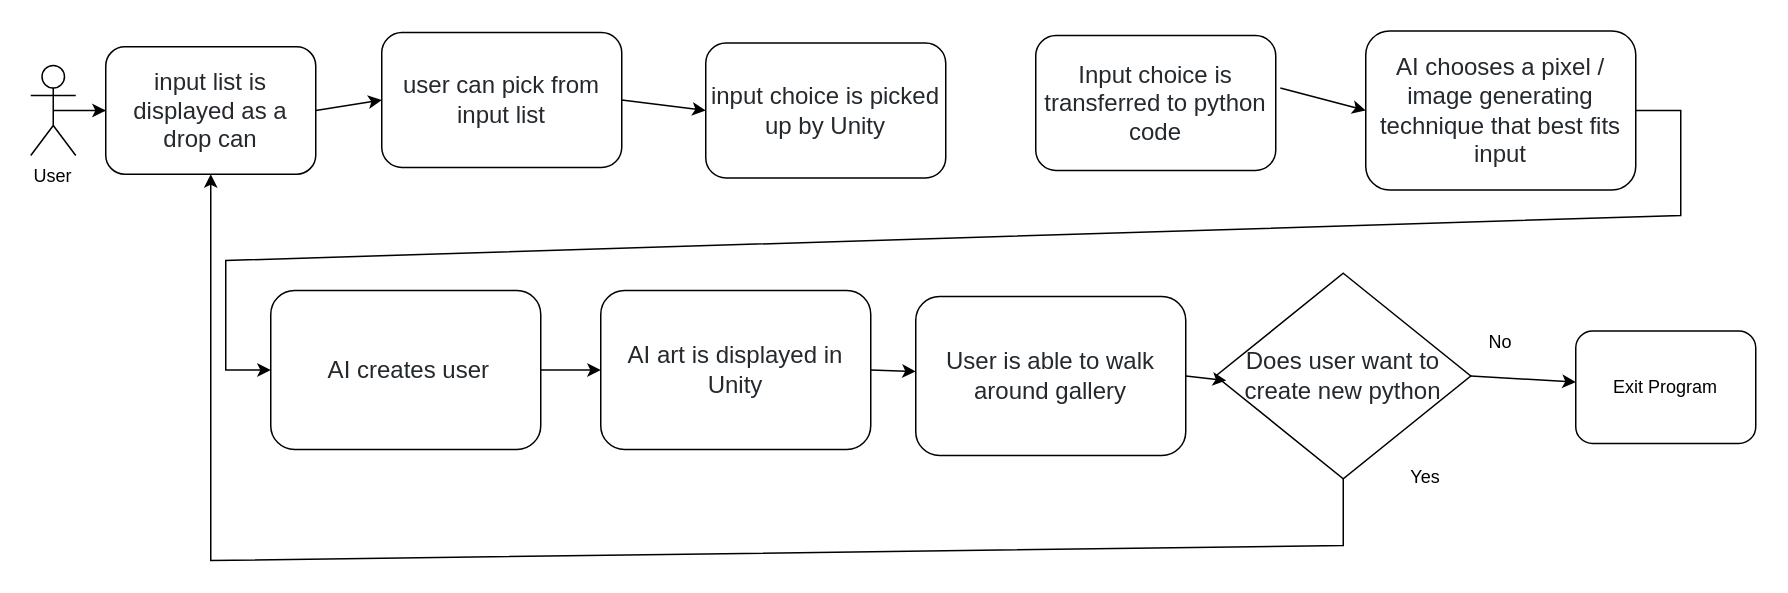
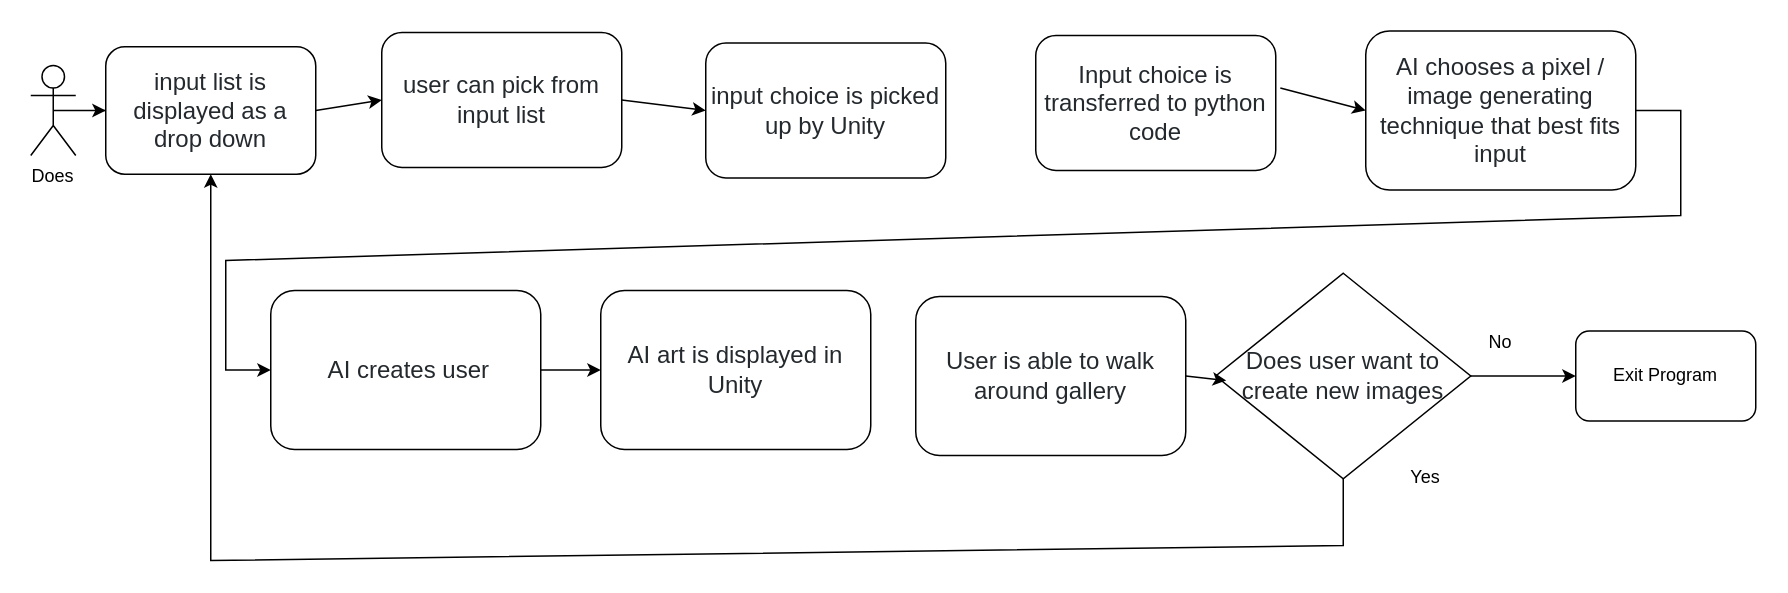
  <mxCell id="0" />
  <mxCell id="1" parent="0" />
  <mxCell id="2" style="edgeStyle=orthogonalEdgeStyle;rounded=0;orthogonalLoop=1;jettySize=auto;html=1;exitX=0.5;exitY=0.5;exitDx=0;exitDy=0;exitPerimeter=0;" parent="1" source="3" target="5" edge="1"><mxGeometry relative="1" as="geometry"><mxPoint x="80" y="73" as="targetPoint" /></mxGeometry></mxCell>
  <mxCell id="3" value="Actor" style="shape=umlActor;verticalLabelPosition=bottom;verticalAlign=top;html=1;outlineConnect=0;" parent="1" vertex="1"><mxGeometry x="20" y="43" width="30" height="60" as="geometry" /></mxCell>
- <mxCell id="4" value="User" style="text;html=1;align=center;verticalAlign=middle;whiteSpace=wrap;rounded=0;fillColor=#FFFFFF;" parent="1" vertex="1"><mxGeometry x="20" y="107" width="30" height="20" as="geometry" /></mxCell>
- <mxCell id="5" value="&lt;span id=&quot;docs-internal-guid-8fb7d328-7fff-267a-5b9d-7c477c72c8ca&quot; style=&quot;font-size: 12pt; font-family: Arial; color: rgb(36, 41, 46); background-color: transparent; font-weight: 400; font-style: normal; font-variant: normal; text-decoration: none; vertical-align: baseline;&quot;&gt;input list is displayed as a drop can&lt;/span&gt;" style="rounded=1;whiteSpace=wrap;html=1;fontSize=12;glass=0;strokeWidth=1;shadow=0;" parent="1" vertex="1"><mxGeometry x="70" y="30.5" width="140" height="85" as="geometry" /></mxCell>
+ <mxCell id="4" value="Does" style="text;html=1;align=center;verticalAlign=middle;whiteSpace=wrap;rounded=0;fillColor=#FFFFFF;" parent="1" vertex="1"><mxGeometry x="20" y="107" width="30" height="20" as="geometry" /></mxCell>
+ <mxCell id="5" value="&lt;span id=&quot;docs-internal-guid-8fb7d328-7fff-267a-5b9d-7c477c72c8ca&quot; style=&quot;font-size: 12pt; font-family: Arial; color: rgb(36, 41, 46); background-color: transparent; font-weight: 400; font-style: normal; font-variant: normal; text-decoration: none; vertical-align: baseline;&quot;&gt;input list is displayed as a drop down&lt;/span&gt;" style="rounded=1;whiteSpace=wrap;html=1;fontSize=12;glass=0;strokeWidth=1;shadow=0;" parent="1" vertex="1"><mxGeometry x="70" y="30.5" width="140" height="85" as="geometry" /></mxCell>
  <mxCell id="6" value="&lt;span id=&quot;docs-internal-guid-7a7c4d7f-7fff-2a0e-fbe8-c2413da9a382&quot; style=&quot;font-size: 12pt; font-family: Arial; color: rgb(36, 41, 46); background-color: transparent; font-weight: 400; font-style: normal; font-variant: normal; text-decoration: none; vertical-align: baseline;&quot;&gt;user can pick from input list&lt;/span&gt;" style="rounded=1;whiteSpace=wrap;html=1;fontSize=12;glass=0;strokeWidth=1;shadow=0;" parent="1" vertex="1"><mxGeometry x="254" y="21" width="160" height="90" as="geometry" /></mxCell>
  <mxCell id="7" value="&lt;span id=&quot;docs-internal-guid-cdc51dc1-7fff-b4c0-9bbd-abc4d29ce75b&quot; style=&quot;font-size: 12pt; font-family: Arial; color: rgb(36, 41, 46); background-color: transparent; font-weight: 400; font-style: normal; font-variant: normal; text-decoration: none; vertical-align: baseline;&quot;&gt;input choice is picked up by Unity&lt;/span&gt;" style="rounded=1;whiteSpace=wrap;html=1;fontSize=12;glass=0;strokeWidth=1;shadow=0;" parent="1" vertex="1"><mxGeometry x="470" y="28" width="160" height="90" as="geometry" /></mxCell>
  <mxCell id="8" value="&lt;span id=&quot;docs-internal-guid-b9ae4071-7fff-de45-961a-15615a77e497&quot; style=&quot;font-size: 12pt; font-family: Arial; color: rgb(36, 41, 46); background-color: transparent; font-weight: 400; font-style: normal; font-variant: normal; text-decoration: none; vertical-align: baseline;&quot;&gt;Input choice is transferred to python code&lt;/span&gt;" style="rounded=1;whiteSpace=wrap;html=1;fontSize=12;glass=0;strokeWidth=1;shadow=0;" parent="1" vertex="1"><mxGeometry x="690" y="23" width="160" height="90" as="geometry" /></mxCell>
  <mxCell id="9" value="&lt;span id=&quot;docs-internal-guid-aa206cbb-7fff-0fb6-8106-7d482df35403&quot; style=&quot;font-size: 12pt; font-family: Arial; color: rgb(36, 41, 46); background-color: transparent; font-weight: 400; font-style: normal; font-variant: normal; text-decoration: none; vertical-align: baseline;&quot;&gt;AI chooses a pixel / image generating technique that best fits input&lt;/span&gt;" style="rounded=1;whiteSpace=wrap;html=1;fontSize=12;glass=0;strokeWidth=1;shadow=0;" parent="1" vertex="1"><mxGeometry x="910" y="20" width="180" height="106" as="geometry" /></mxCell>
  <mxCell id="10" value="&lt;span id=&quot;docs-internal-guid-ecd92f4b-7fff-45b0-c233-27889d45701c&quot; style=&quot;font-size: 12pt; font-family: Arial; color: rgb(36, 41, 46); background-color: transparent; font-weight: 400; font-style: normal; font-variant: normal; text-decoration: none; vertical-align: baseline;&quot;&gt;&amp;nbsp;AI creates user &lt;/span&gt;" style="rounded=1;whiteSpace=wrap;html=1;fontSize=12;glass=0;strokeWidth=1;shadow=0;" parent="1" vertex="1"><mxGeometry x="180" y="193" width="180" height="106" as="geometry" /></mxCell>
  <mxCell id="11" value="&lt;span id=&quot;docs-internal-guid-0eeaf80f-7fff-7066-6dea-746e33f3ada5&quot; style=&quot;font-size: 12pt; font-family: Arial; color: rgb(36, 41, 46); background-color: transparent; font-weight: 400; font-style: normal; font-variant: normal; text-decoration: none; vertical-align: baseline;&quot;&gt;AI art is displayed in Unity&lt;/span&gt;" style="rounded=1;whiteSpace=wrap;html=1;fontSize=12;glass=0;strokeWidth=1;shadow=0;" parent="1" vertex="1"><mxGeometry x="400" y="193" width="180" height="106" as="geometry" /></mxCell>
  <mxCell id="12" value="&lt;span id=&quot;docs-internal-guid-32781fac-7fff-9324-e969-902cbd098d36&quot; style=&quot;font-size: 12pt; font-family: Arial; color: rgb(36, 41, 46); background-color: transparent; font-weight: 400; font-style: normal; font-variant: normal; text-decoration: none; vertical-align: baseline;&quot;&gt;User is able to walk around gallery&lt;/span&gt;" style="rounded=1;whiteSpace=wrap;html=1;fontSize=12;glass=0;strokeWidth=1;shadow=0;" parent="1" vertex="1"><mxGeometry x="610" y="197" width="180" height="106" as="geometry" /></mxCell>
  <mxCell id="13" value="" style="endArrow=classic;html=1;rounded=0;exitX=1;exitY=0.5;exitDx=0;exitDy=0;entryX=0;entryY=0.5;entryDx=0;entryDy=0;" parent="1" source="5" target="6" edge="1"><mxGeometry width="50" height="50" relative="1" as="geometry"><mxPoint x="700" y="323" as="sourcePoint" /><mxPoint x="750" y="273" as="targetPoint" /></mxGeometry></mxCell>
  <mxCell id="14" value="" style="endArrow=classic;html=1;rounded=0;exitX=1;exitY=0.5;exitDx=0;exitDy=0;entryX=0;entryY=0.5;entryDx=0;entryDy=0;" parent="1" source="6" target="7" edge="1"><mxGeometry width="50" height="50" relative="1" as="geometry"><mxPoint x="700" y="323" as="sourcePoint" /><mxPoint x="750" y="273" as="targetPoint" /></mxGeometry></mxCell>
  <mxCell id="15" value="" style="endArrow=classic;html=1;rounded=0;exitX=1;exitY=0.5;exitDx=0;exitDy=0;entryX=0;entryY=0.5;entryDx=0;entryDy=0;" parent="1" source="9" target="10" edge="1"><mxGeometry width="50" height="50" relative="1" as="geometry"><mxPoint x="700" y="323" as="sourcePoint" /><mxPoint x="750" y="273" as="targetPoint" /><Array as="points"><mxPoint x="1120" y="73" /><mxPoint x="1120" y="143" /><mxPoint x="150" y="173" /><mxPoint x="150" y="246" /></Array></mxGeometry></mxCell>
  <mxCell id="16" value="" style="endArrow=classic;html=1;rounded=0;exitX=1.019;exitY=0.389;exitDx=0;exitDy=0;exitPerimeter=0;entryX=0;entryY=0.5;entryDx=0;entryDy=0;" parent="1" source="8" target="9" edge="1"><mxGeometry width="50" height="50" relative="1" as="geometry"><mxPoint x="700" y="323" as="sourcePoint" /><mxPoint x="750" y="273" as="targetPoint" /></mxGeometry></mxCell>
  <mxCell id="17" value="" style="endArrow=classic;html=1;rounded=0;exitX=1;exitY=0.5;exitDx=0;exitDy=0;entryX=0;entryY=0.5;entryDx=0;entryDy=0;" parent="1" source="10" target="11" edge="1"><mxGeometry width="50" height="50" relative="1" as="geometry"><mxPoint x="700" y="323" as="sourcePoint" /><mxPoint x="750" y="273" as="targetPoint" /></mxGeometry></mxCell>
- <mxCell id="18" value="" style="endArrow=classic;html=1;rounded=0;exitX=1;exitY=0.5;exitDx=0;exitDy=0;" parent="1" source="11" target="12" edge="1"><mxGeometry width="50" height="50" relative="1" as="geometry"><mxPoint x="1230" y="323" as="sourcePoint" /><mxPoint x="1280" y="273" as="targetPoint" /></mxGeometry></mxCell>
- <mxCell id="19" value="&lt;span id=&quot;docs-internal-guid-32781fac-7fff-9324-e969-902cbd098d36&quot; style=&quot;font-size: 12pt; font-family: Arial; color: rgb(36, 41, 46); background-color: transparent; font-weight: 400; font-style: normal; font-variant: normal; text-decoration: none; vertical-align: baseline;&quot;&gt;Does user want to create new python&lt;br&gt;&lt;/span&gt;" style="rhombus;whiteSpace=wrap;html=1;" parent="1" vertex="1"><mxGeometry x="810" y="181.5" width="170" height="137" as="geometry" /></mxCell>
+ <mxCell id="19" value="&lt;span id=&quot;docs-internal-guid-32781fac-7fff-9324-e969-902cbd098d36&quot; style=&quot;font-size: 12pt; font-family: Arial; color: rgb(36, 41, 46); background-color: transparent; font-weight: 400; font-style: normal; font-variant: normal; text-decoration: none; vertical-align: baseline;&quot;&gt;Does user want to create new images&lt;br&gt;&lt;/span&gt;" style="rhombus;whiteSpace=wrap;html=1;" parent="1" vertex="1"><mxGeometry x="810" y="181.5" width="170" height="137" as="geometry" /></mxCell>
  <mxCell id="20" value="" style="endArrow=classic;html=1;rounded=0;exitX=1;exitY=0.5;exitDx=0;exitDy=0;entryX=0.041;entryY=0.522;entryDx=0;entryDy=0;entryPerimeter=0;" parent="1" source="12" target="19" edge="1"><mxGeometry width="50" height="50" relative="1" as="geometry"><mxPoint x="1620" y="323" as="sourcePoint" /><mxPoint x="1670" y="273" as="targetPoint" /></mxGeometry></mxCell>
  <mxCell id="21" value="" style="endArrow=classic;html=1;rounded=0;exitX=0.5;exitY=1;exitDx=0;exitDy=0;entryX=0.5;entryY=1;entryDx=0;entryDy=0;" parent="1" source="19" target="5" edge="1"><mxGeometry width="50" height="50" relative="1" as="geometry"><mxPoint x="1620" y="323" as="sourcePoint" /><mxPoint x="100" y="233" as="targetPoint" /><Array as="points"><mxPoint x="895" y="363" /><mxPoint x="140" y="373" /></Array></mxGeometry></mxCell>
  <mxCell id="22" value="Yes" style="text;html=1;strokeColor=none;fillColor=none;align=center;verticalAlign=middle;whiteSpace=wrap;rounded=0;" parent="1" vertex="1"><mxGeometry x="920" y="303" width="60" height="30" as="geometry" /></mxCell>
- <mxCell id="23" value="Exit Program" style="rounded=1;whiteSpace=wrap;html=1;" parent="1" vertex="1"><mxGeometry x="1050" y="220" width="120" height="75" as="geometry" /></mxCell>
+ <mxCell id="23" value="Exit Program" style="rounded=1;whiteSpace=wrap;html=1;" parent="1" vertex="1"><mxGeometry x="1050" y="220" width="120" height="60" as="geometry" /></mxCell>
  <mxCell id="24" value="" style="endArrow=classic;html=1;rounded=0;exitX=1;exitY=0.5;exitDx=0;exitDy=0;" parent="1" source="19" target="23" edge="1"><mxGeometry width="50" height="50" relative="1" as="geometry"><mxPoint x="1680" y="323" as="sourcePoint" /><mxPoint x="1730" y="273" as="targetPoint" /></mxGeometry></mxCell>
  <mxCell id="25" value="No" style="text;html=1;strokeColor=none;fillColor=none;align=center;verticalAlign=middle;whiteSpace=wrap;rounded=0;" parent="1" vertex="1"><mxGeometry x="970" y="213" width="60" height="30" as="geometry" /></mxCell>
